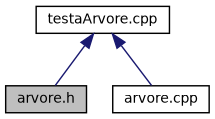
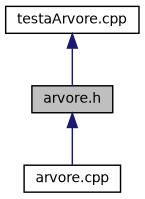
  digraph {
    node [color=black fillcolor=white fontname=Helvetica fontsize=10 shape=record style=filled]
    edge [color=midnightblue dir=back fontname=Helvetica fontsize=10 labelfontname=Helvetica labelfontsize=10 style=solid]
    n1 [fillcolor=grey75 fontcolor=black height=0.2 label="arvore.h" width=0.4]
    n2 [height=0.2 label="arvore.cpp" width=0.4]
    n3 [height=0.2 label="testaArvore.cpp" width=0.4]
-   n3 -> n2
+   n1 -> n2
    n3 -> n1
  }
